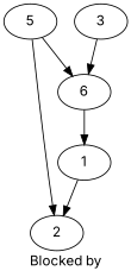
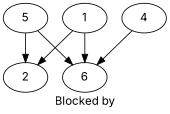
  digraph {
    fontname=Inter
    label="Blocked by"
    node [fontname=Inter]
    edge [fontname=Inter]
    1
    2
    n3 [label=6]
-   4 [label=3]
+   4
    5
    1 -> 2
-   n3 -> 1
+   1 -> n3
    4 -> n3
    5 -> 2
    5 -> n3
  }
